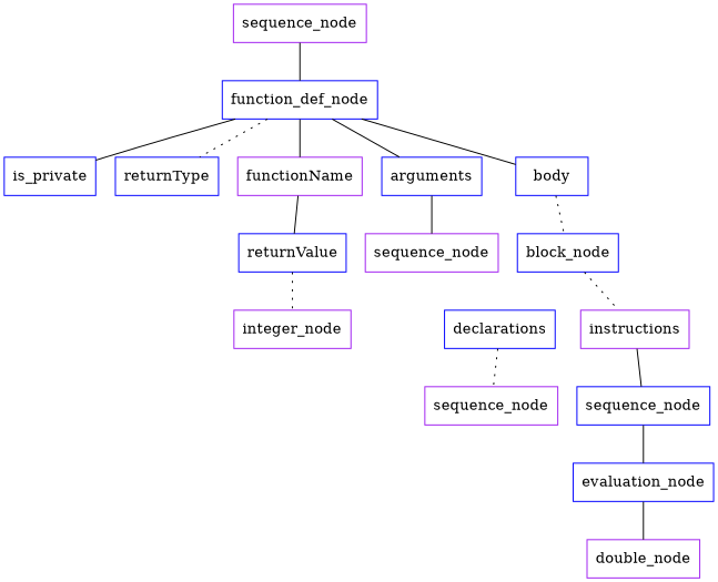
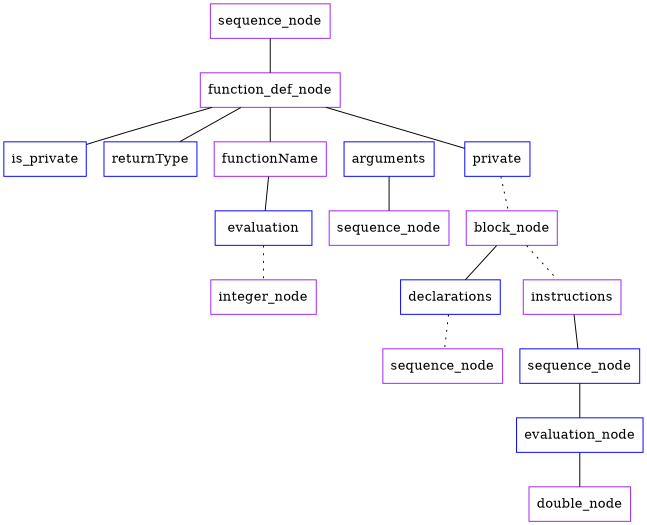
  graph {
    rankdir=TB
    node [color=blue shape=box]
    edge [style=solid]
    n1 [color=purple label=sequence_node]
-   n2 [label=function_def_node]
+   n2 [color=purple label=function_def_node]
    n3 [label=is_private]
    n4 [label=returnType]
    n5 [color=purple label=functionName]
    n6 [label=arguments]
-   n7 [label=body]
-   n8 [label=returnValue]
+   n7 [label=private]
+   n8 [label=evaluation]
    n9 [color=purple label=integer_node]
    n10 [color=purple label=sequence_node]
-   n11 [label=block_node]
+   n11 [color=purple label=block_node]
    n12 [label=declarations]
    n13 [color=purple label=instructions]
    n14 [color=purple label=sequence_node]
    n15 [label=sequence_node]
    n16 [label=evaluation_node]
    n17 [color=purple label=double_node]
    n1 -- n2
    n2 -- n3
-   n2 -- n4 [style=dotted]
+   n2 -- n4
    n2 -- n5
-   n2 -- n6
    n2 -- n7
    n5 -- n8
    n6 -- n10
    n7 -- n11 [style=dotted]
    n8 -- n9 [style=dotted]
+   n11 -- n12
    n11 -- n13 [style=dotted]
    n12 -- n14 [style=dotted]
    n13 -- n15
    n15 -- n16
    n16 -- n17
  }
